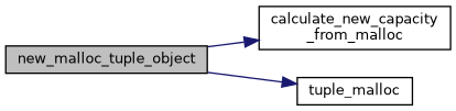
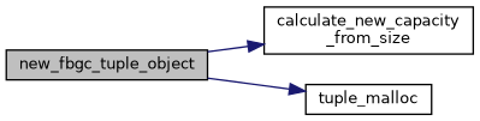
  digraph {
    rankdir=LR
    node [color=black fillcolor=white fontname=Helvetica fontsize=10 shape=record style=filled]
    edge [color=midnightblue fontname=Helvetica fontsize=10 labelfontname=Helvetica labelfontsize=10 style=solid]
-   n1 [fillcolor=grey75 fontcolor=black height=0.2 label=new_malloc_tuple_object width=0.4]
-   n2 [height=0.2 label="calculate_new_capacity\l_from_malloc" width=0.4]
+   n1 [fillcolor=grey75 fontcolor=black height=0.2 label=new_fbgc_tuple_object width=0.4]
+   n2 [height=0.2 label="calculate_new_capacity\l_from_size" width=0.4]
    n3 [height=0.2 label=tuple_malloc width=0.4]
    n1 -> n2
    n1 -> n3
  }
